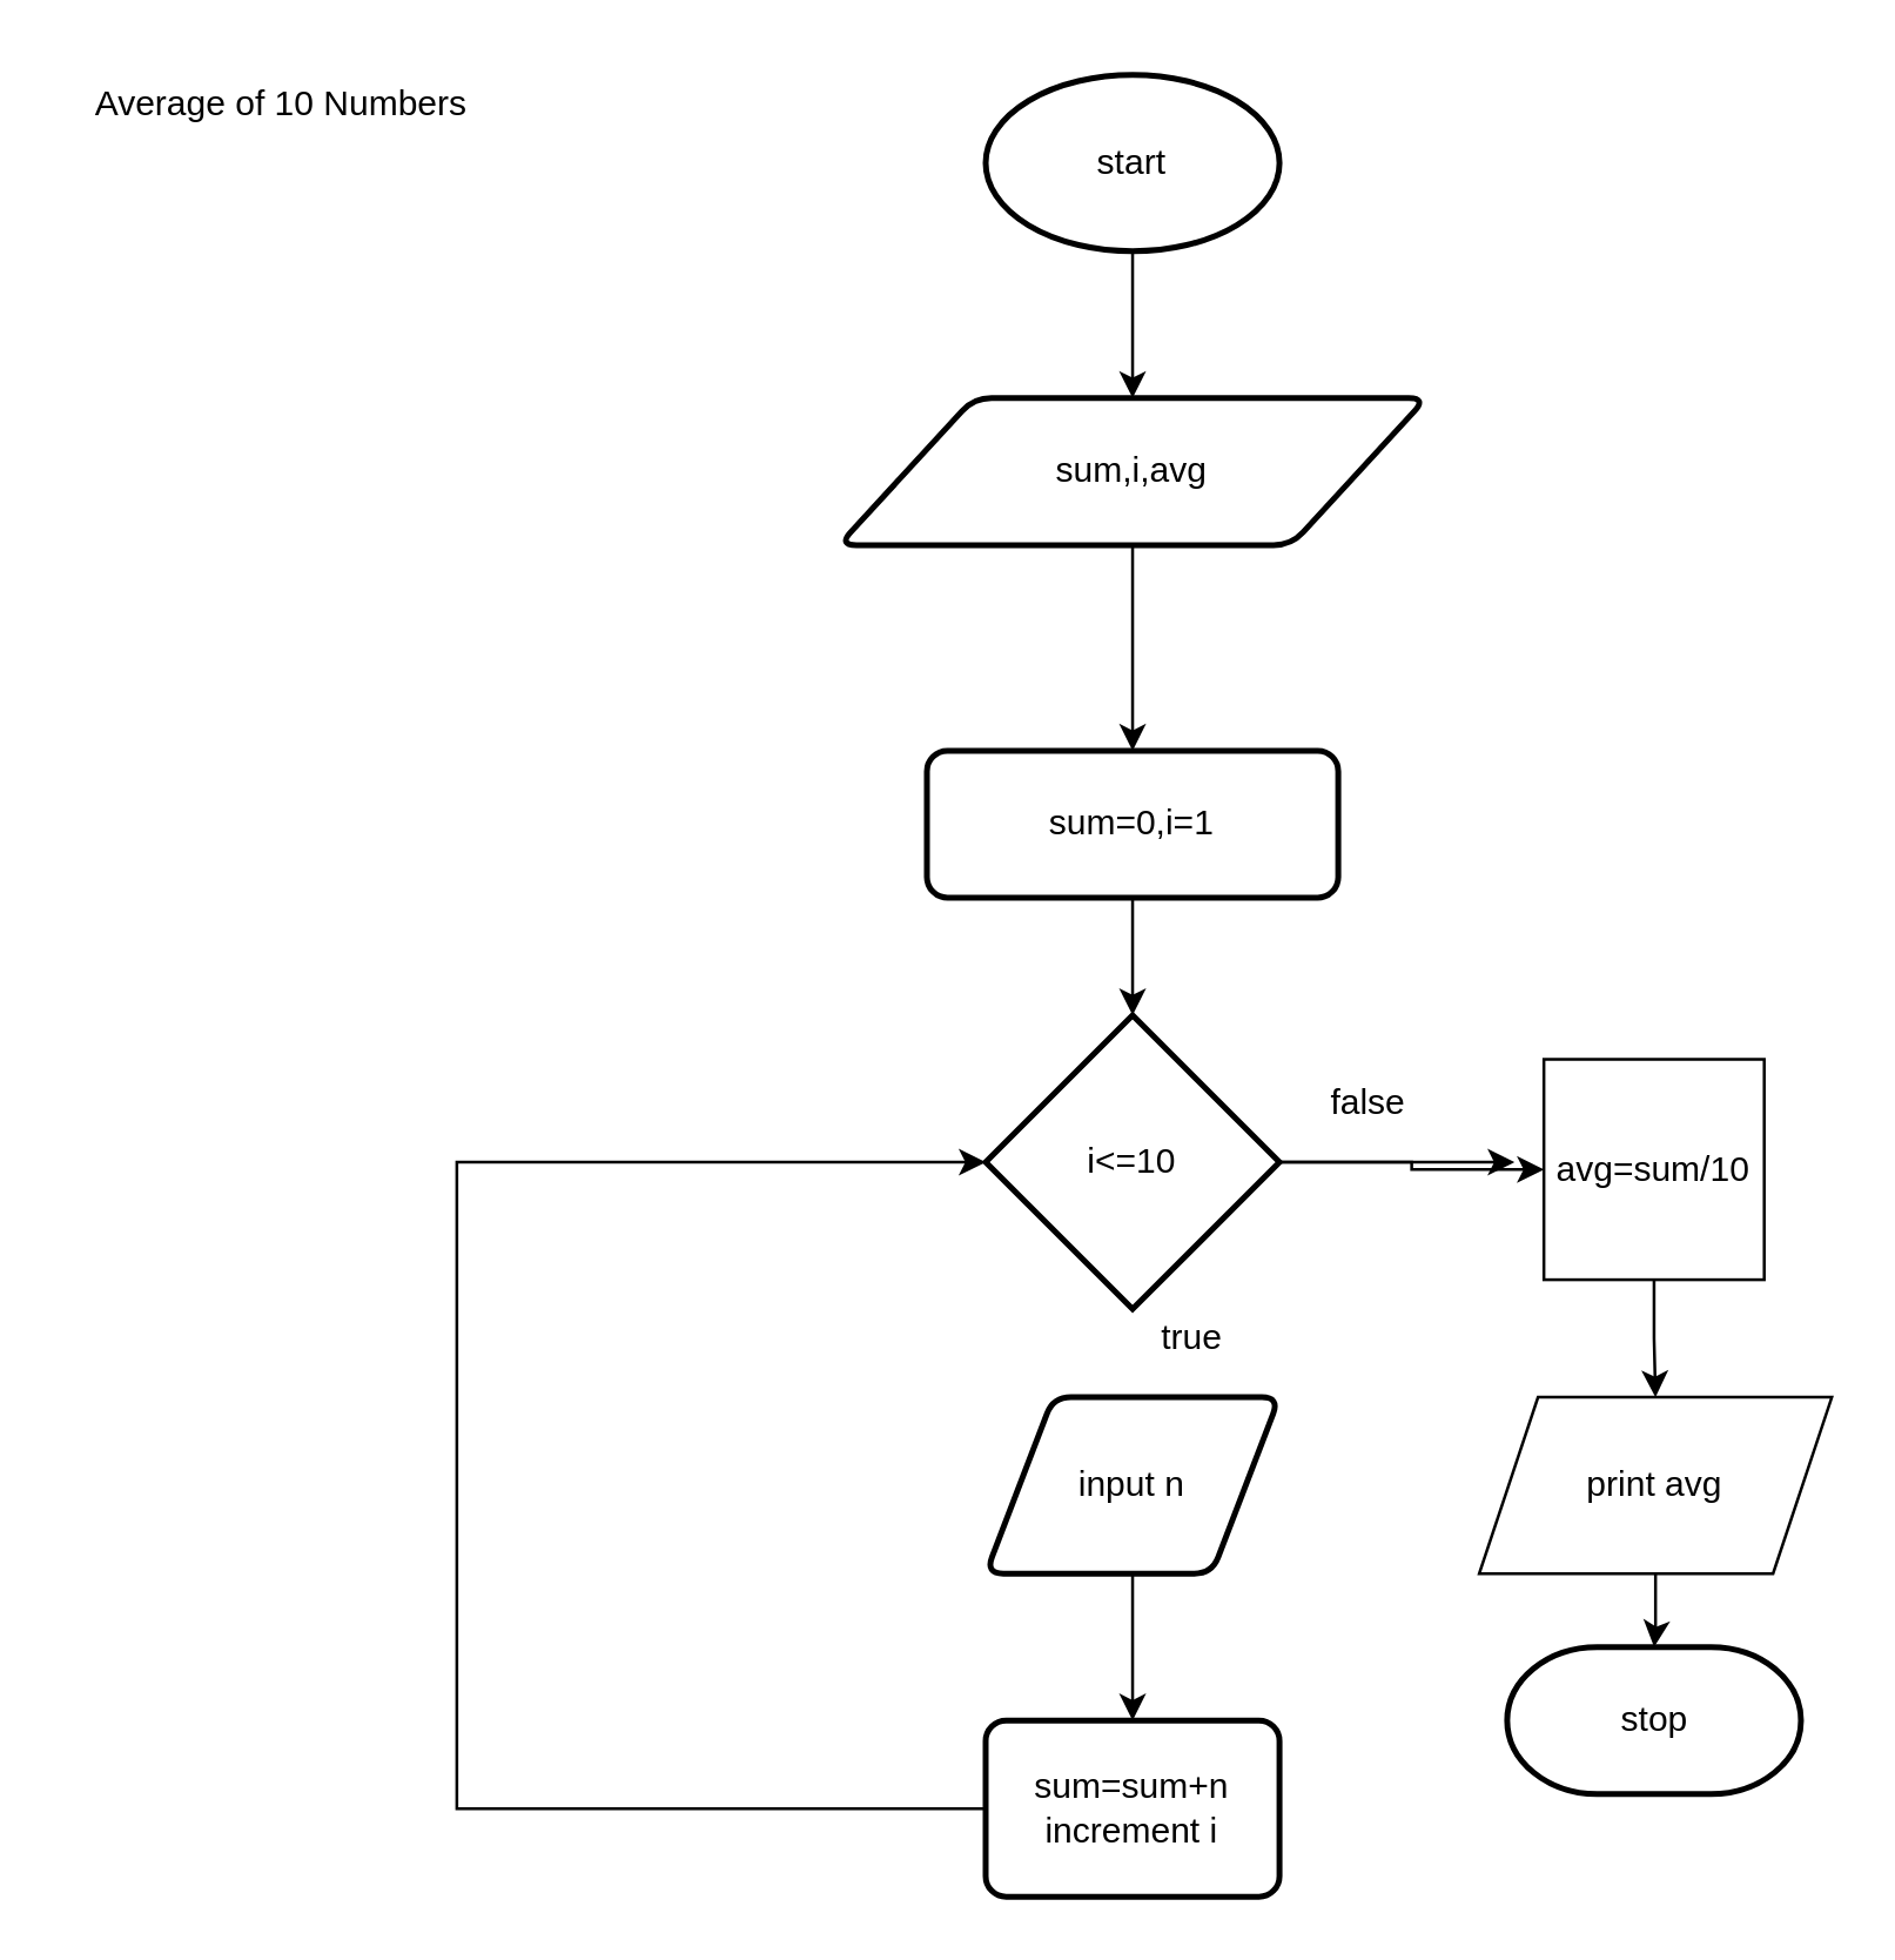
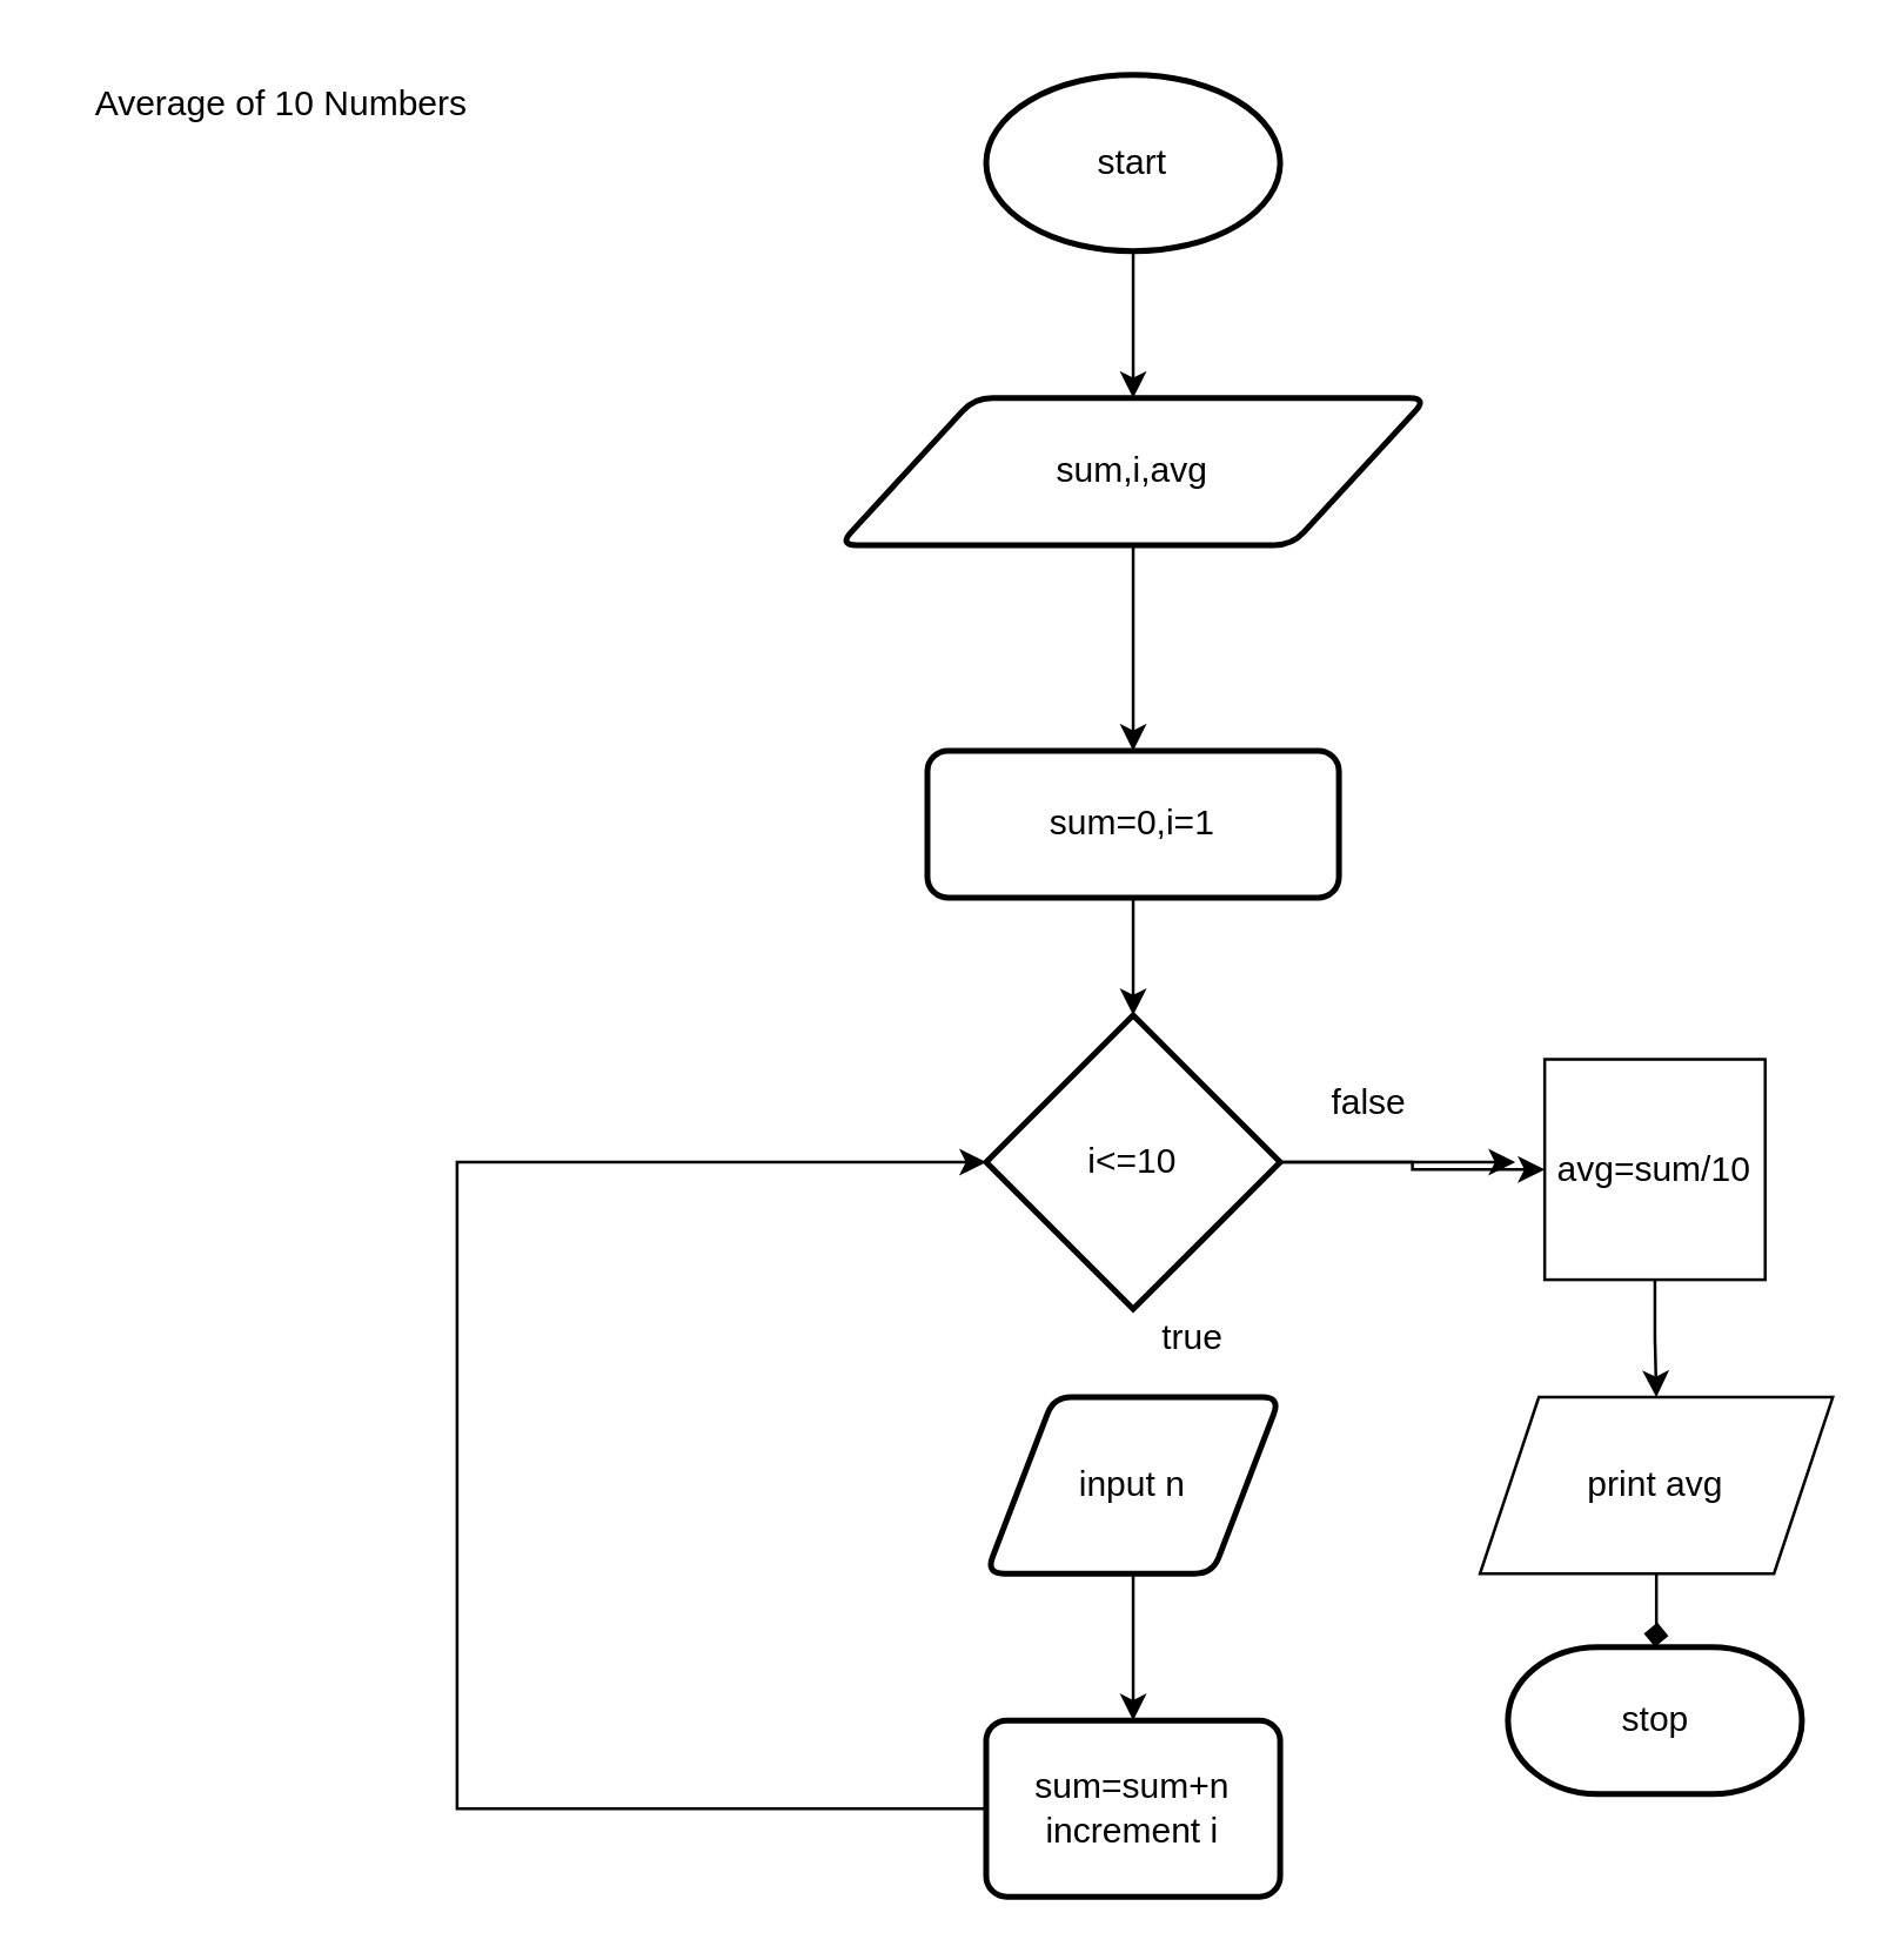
  <mxCell id="0" />
  <mxCell id="1" parent="0" />
  <mxCell id="2" style="edgeStyle=orthogonalEdgeStyle;rounded=0;orthogonalLoop=1;jettySize=auto;html=1;" edge="1" parent="1" source="3"><mxGeometry relative="1" as="geometry"><mxPoint x="385" y="135" as="targetPoint" /></mxGeometry></mxCell>
  <mxCell id="3" value="start" style="strokeWidth=2;html=1;shape=mxgraph.flowchart.start_1;whiteSpace=wrap;" vertex="1" parent="1"><mxGeometry x="335" y="25" width="100" height="60" as="geometry" /></mxCell>
  <mxCell id="4" style="edgeStyle=orthogonalEdgeStyle;rounded=0;orthogonalLoop=1;jettySize=auto;html=1;entryX=0.5;entryY=0;entryDx=0;entryDy=0;" edge="1" parent="1" source="5" target="7"><mxGeometry relative="1" as="geometry" /></mxCell>
  <mxCell id="5" value="sum,i,avg" style="shape=parallelogram;html=1;strokeWidth=2;perimeter=parallelogramPerimeter;whiteSpace=wrap;rounded=1;arcSize=12;size=0.23;" vertex="1" parent="1"><mxGeometry x="285" y="135" width="200" height="50" as="geometry" /></mxCell>
  <mxCell id="6" value="" style="edgeStyle=orthogonalEdgeStyle;rounded=0;orthogonalLoop=1;jettySize=auto;html=1;" edge="1" parent="1" source="7" target="10"><mxGeometry relative="1" as="geometry" /></mxCell>
  <mxCell id="7" value="sum=0,i=1" style="rounded=1;whiteSpace=wrap;html=1;absoluteArcSize=1;arcSize=14;strokeWidth=2;" vertex="1" parent="1"><mxGeometry x="315" y="255" width="140" height="50" as="geometry" /></mxCell>
  <mxCell id="8" value="" style="edgeStyle=orthogonalEdgeStyle;rounded=0;orthogonalLoop=1;jettySize=auto;html=1;" edge="1" parent="1" source="10" target="18"><mxGeometry relative="1" as="geometry" /></mxCell>
  <mxCell id="9" style="edgeStyle=orthogonalEdgeStyle;rounded=0;orthogonalLoop=1;jettySize=auto;html=1;" edge="1" parent="1" source="10"><mxGeometry relative="1" as="geometry"><mxPoint x="515" y="395" as="targetPoint" /></mxGeometry></mxCell>
  <mxCell id="10" value="i&amp;lt;=10" style="strokeWidth=2;html=1;shape=mxgraph.flowchart.decision;whiteSpace=wrap;" vertex="1" parent="1"><mxGeometry x="335" y="345" width="100" height="100" as="geometry" /></mxCell>
  <mxCell id="11" value="" style="edgeStyle=orthogonalEdgeStyle;rounded=0;orthogonalLoop=1;jettySize=auto;html=1;" edge="1" parent="1" source="12" target="14"><mxGeometry relative="1" as="geometry" /></mxCell>
  <mxCell id="12" value="input n" style="shape=parallelogram;html=1;strokeWidth=2;perimeter=parallelogramPerimeter;whiteSpace=wrap;rounded=1;arcSize=12;size=0.23;" vertex="1" parent="1"><mxGeometry x="335" y="475" width="100" height="60" as="geometry" /></mxCell>
  <mxCell id="13" style="edgeStyle=orthogonalEdgeStyle;rounded=0;orthogonalLoop=1;jettySize=auto;html=1;entryX=0;entryY=0.5;entryDx=0;entryDy=0;entryPerimeter=0;" edge="1" parent="1" source="14" target="10"><mxGeometry relative="1" as="geometry"><mxPoint x="315" y="395" as="targetPoint" /><Array as="points"><mxPoint x="155" y="615" /><mxPoint x="155" y="395" /></Array></mxGeometry></mxCell>
  <mxCell id="14" value="sum=sum+n&lt;br&gt;increment i" style="rounded=1;whiteSpace=wrap;html=1;absoluteArcSize=1;arcSize=14;strokeWidth=2;" vertex="1" parent="1"><mxGeometry x="335" y="585" width="100" height="60" as="geometry" /></mxCell>
  <mxCell id="15" value="true" style="text;html=1;align=center;verticalAlign=middle;resizable=0;points=[];autosize=1;strokeColor=none;fillColor=none;" vertex="1" parent="1"><mxGeometry x="385" y="440" width="40" height="30" as="geometry" /></mxCell>
  <mxCell id="16" value="false" style="text;html=1;align=center;verticalAlign=middle;resizable=0;points=[];autosize=1;strokeColor=none;fillColor=none;" vertex="1" parent="1"><mxGeometry x="440" y="360" width="50" height="30" as="geometry" /></mxCell>
  <mxCell id="17" style="edgeStyle=orthogonalEdgeStyle;rounded=0;orthogonalLoop=1;jettySize=auto;html=1;entryX=0.5;entryY=0;entryDx=0;entryDy=0;" edge="1" parent="1" source="18" target="20"><mxGeometry relative="1" as="geometry" /></mxCell>
  <mxCell id="18" value="avg=sum/10" style="whiteSpace=wrap;html=1;aspect=fixed;" vertex="1" parent="1"><mxGeometry x="525" y="360" width="75" height="75" as="geometry" /></mxCell>
- <mxCell id="19" value="" style="edgeStyle=orthogonalEdgeStyle;rounded=0;orthogonalLoop=1;jettySize=auto;html=1;" edge="1" parent="1" source="20" target="21"><mxGeometry relative="1" as="geometry" /></mxCell>
+ <mxCell id="19" value="" style="edgeStyle=orthogonalEdgeStyle;rounded=0;orthogonalLoop=1;jettySize=auto;html=1;endArrow=diamond;" edge="1" parent="1" source="20" target="21"><mxGeometry relative="1" as="geometry" /></mxCell>
  <mxCell id="20" value="print avg" style="shape=parallelogram;perimeter=parallelogramPerimeter;whiteSpace=wrap;html=1;fixedSize=1;" vertex="1" parent="1"><mxGeometry x="503" y="475" width="120" height="60" as="geometry" /></mxCell>
  <mxCell id="21" value="stop" style="strokeWidth=2;html=1;shape=mxgraph.flowchart.terminator;whiteSpace=wrap;" vertex="1" parent="1"><mxGeometry x="512.5" y="560" width="100" height="50" as="geometry" /></mxCell>
  <mxCell id="22" value="Average of 10 Numbers" style="text;html=1;align=center;verticalAlign=middle;resizable=0;points=[];autosize=1;strokeColor=none;fillColor=none;" vertex="1" parent="1"><mxGeometry x="20" y="20" width="150" height="30" as="geometry" /></mxCell>
